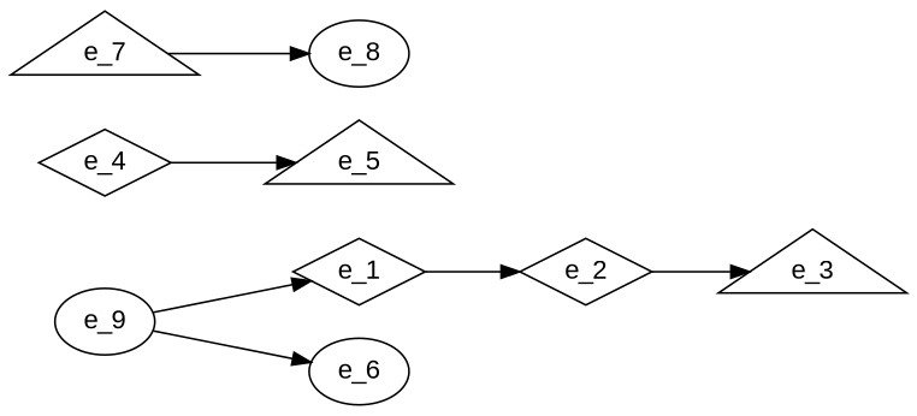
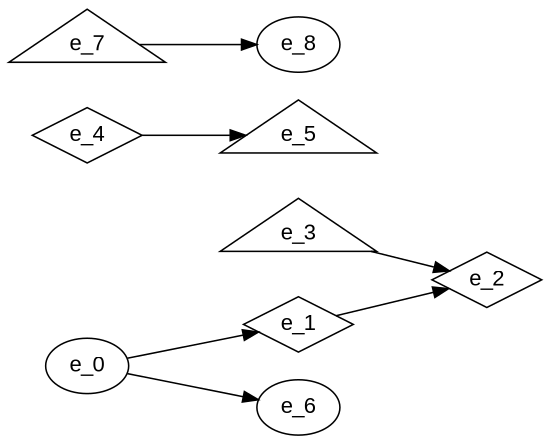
  digraph {
    fontname="Liberation Sans"
    rankdir=LR
    node [fontname="Liberation Sans" shape=diamond]
    edge [fontname="Liberation Sans"]
    e_1
    e_2
-   e_0 [label=e_9 shape=""]
+   e_0 [shape=""]
    e_6 [shape=ellipse]
    e_5 [shape=triangle]
    e_4
    e_3 [shape=triangle]
    e_7 [shape=triangle]
    e_8 [shape=""]
    e_1 -> e_2
-   e_2 -> e_3
+   e_3 -> e_2
    e_0 -> e_1
    e_0 -> e_6
    e_4 -> e_5
    e_7 -> e_8
  }
